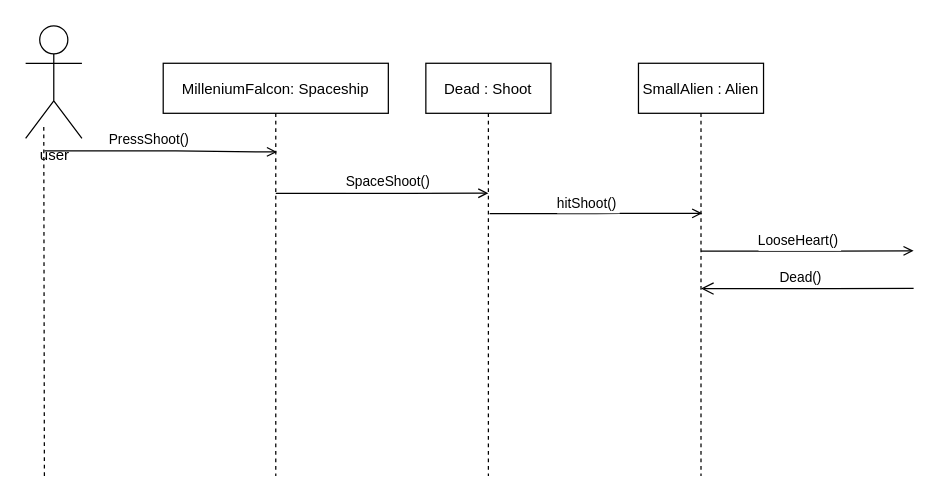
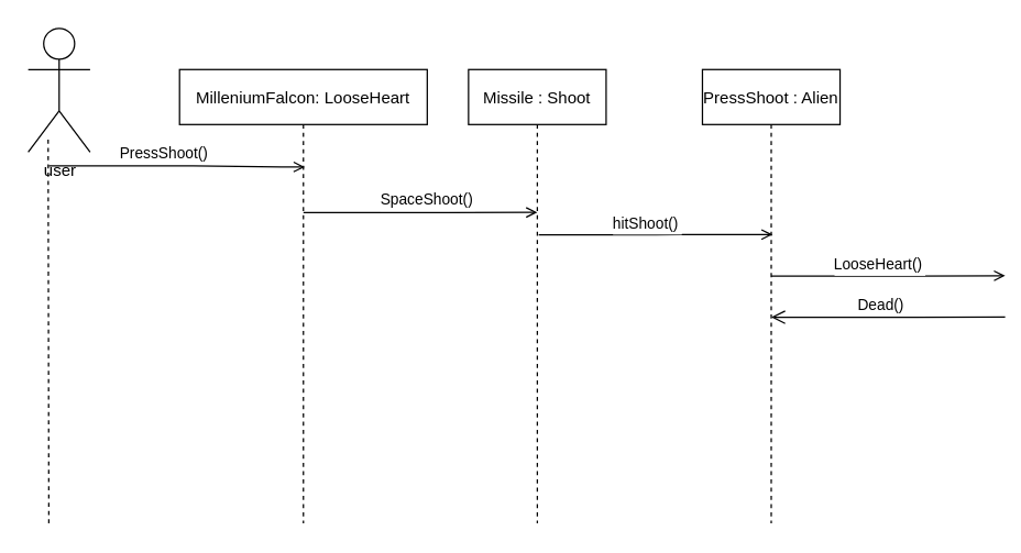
  <mxCell id="0" />
  <mxCell id="1" parent="0" />
- <mxCell id="2" value="MilleniumFalcon: Spaceship" style="shape=umlLifeline;perimeter=lifelinePerimeter;container=1;collapsible=0;recursiveResize=0;rounded=0;shadow=0;strokeWidth=1;" parent="1" vertex="1"><mxGeometry x="130" y="50" width="180" height="330" as="geometry" /></mxCell>
+ <mxCell id="2" value="MilleniumFalcon: LooseHeart" style="shape=umlLifeline;perimeter=lifelinePerimeter;container=1;collapsible=0;recursiveResize=0;rounded=0;shadow=0;strokeWidth=1;" parent="1" vertex="1"><mxGeometry x="130" y="50" width="180" height="330" as="geometry" /></mxCell>
  <mxCell id="3" value="SpaceShoot()" style="verticalAlign=bottom;startArrow=none;endArrow=open;startSize=8;shadow=0;strokeWidth=1;startFill=0;endFill=0;entryX=0.5;entryY=0.639;entryDx=0;entryDy=0;entryPerimeter=0;" parent="2" edge="1"><mxGeometry x="0.059" relative="1" as="geometry"><mxPoint x="90" y="104" as="sourcePoint" /><mxPoint x="260" y="103.87" as="targetPoint" /><Array as="points"><mxPoint x="185" y="104" /></Array><mxPoint as="offset" /></mxGeometry></mxCell>
  <mxCell id="4" value="PressShoot()" style="verticalAlign=bottom;startArrow=none;endArrow=open;startSize=8;shadow=0;strokeWidth=1;startFill=0;endFill=0;entryX=0.5;entryY=0.215;entryDx=0;entryDy=0;entryPerimeter=0;" parent="2" edge="1"><mxGeometry x="-0.096" relative="1" as="geometry"><mxPoint x="-95" y="70" as="sourcePoint" /><mxPoint x="91" y="70.95" as="targetPoint" /><Array as="points"><mxPoint y="70" /></Array><mxPoint as="offset" /></mxGeometry></mxCell>
- <mxCell id="5" value="SmallAlien : Alien" style="shape=umlLifeline;perimeter=lifelinePerimeter;container=1;collapsible=0;recursiveResize=0;rounded=0;shadow=0;strokeWidth=1;" parent="1" vertex="1"><mxGeometry x="510" y="50" width="100" height="330" as="geometry" /></mxCell>
+ <mxCell id="5" value="PressShoot : Alien" style="shape=umlLifeline;perimeter=lifelinePerimeter;container=1;collapsible=0;recursiveResize=0;rounded=0;shadow=0;strokeWidth=1;" parent="1" vertex="1"><mxGeometry x="510" y="50" width="100" height="330" as="geometry" /></mxCell>
  <mxCell id="6" value="LooseHeart()" style="verticalAlign=bottom;startArrow=none;endArrow=open;startSize=8;shadow=0;strokeWidth=1;startFill=0;endFill=0;entryX=0.5;entryY=0.639;entryDx=0;entryDy=0;entryPerimeter=0;" parent="5" edge="1"><mxGeometry x="-0.086" y="-1" relative="1" as="geometry"><mxPoint x="50" y="150.13" as="sourcePoint" /><mxPoint x="220" y="150.0" as="targetPoint" /><Array as="points"><mxPoint x="145" y="150.13" /></Array><mxPoint as="offset" /></mxGeometry></mxCell>
  <mxCell id="7" value="Dead()" style="verticalAlign=bottom;startArrow=open;endArrow=none;startSize=8;shadow=0;strokeWidth=1;startFill=0;endFill=0;entryX=0.5;entryY=0.639;entryDx=0;entryDy=0;entryPerimeter=0;" parent="5" edge="1"><mxGeometry x="-0.059" relative="1" as="geometry"><mxPoint x="50" y="180.13" as="sourcePoint" /><mxPoint x="220" y="180" as="targetPoint" /><Array as="points"><mxPoint x="145" y="180.13" /></Array><mxPoint as="offset" /></mxGeometry></mxCell>
  <mxCell id="8" value="user&lt;br&gt;" style="shape=umlActor;verticalLabelPosition=bottom;verticalAlign=top;html=1;outlineConnect=0;" parent="1" vertex="1"><mxGeometry x="20" y="20" width="45" height="90" as="geometry" /></mxCell>
  <mxCell id="9" value="" style="endArrow=none;dashed=1;html=1;rounded=0;" parent="1" edge="1"><mxGeometry width="50" height="50" relative="1" as="geometry"><mxPoint x="35" y="380" as="sourcePoint" /><mxPoint x="34.5" y="100" as="targetPoint" /></mxGeometry></mxCell>
- <mxCell id="10" value="Dead : Shoot" style="shape=umlLifeline;perimeter=lifelinePerimeter;container=1;collapsible=0;recursiveResize=0;rounded=0;shadow=0;strokeWidth=1;" parent="1" vertex="1"><mxGeometry x="340" y="50" width="100" height="330" as="geometry" /></mxCell>
+ <mxCell id="10" value="Missile : Shoot" style="shape=umlLifeline;perimeter=lifelinePerimeter;container=1;collapsible=0;recursiveResize=0;rounded=0;shadow=0;strokeWidth=1;" parent="1" vertex="1"><mxGeometry x="340" y="50" width="100" height="330" as="geometry" /></mxCell>
  <mxCell id="11" value="hitShoot()" style="verticalAlign=bottom;startArrow=none;endArrow=open;startSize=8;shadow=0;strokeWidth=1;startFill=0;endFill=0;entryX=0.5;entryY=0.639;entryDx=0;entryDy=0;entryPerimeter=0;" parent="10" edge="1"><mxGeometry x="-0.086" y="-1" relative="1" as="geometry"><mxPoint x="51" y="120.13" as="sourcePoint" /><mxPoint x="221" y="120.0" as="targetPoint" /><Array as="points"><mxPoint x="146" y="120.13" /></Array><mxPoint as="offset" /></mxGeometry></mxCell>
